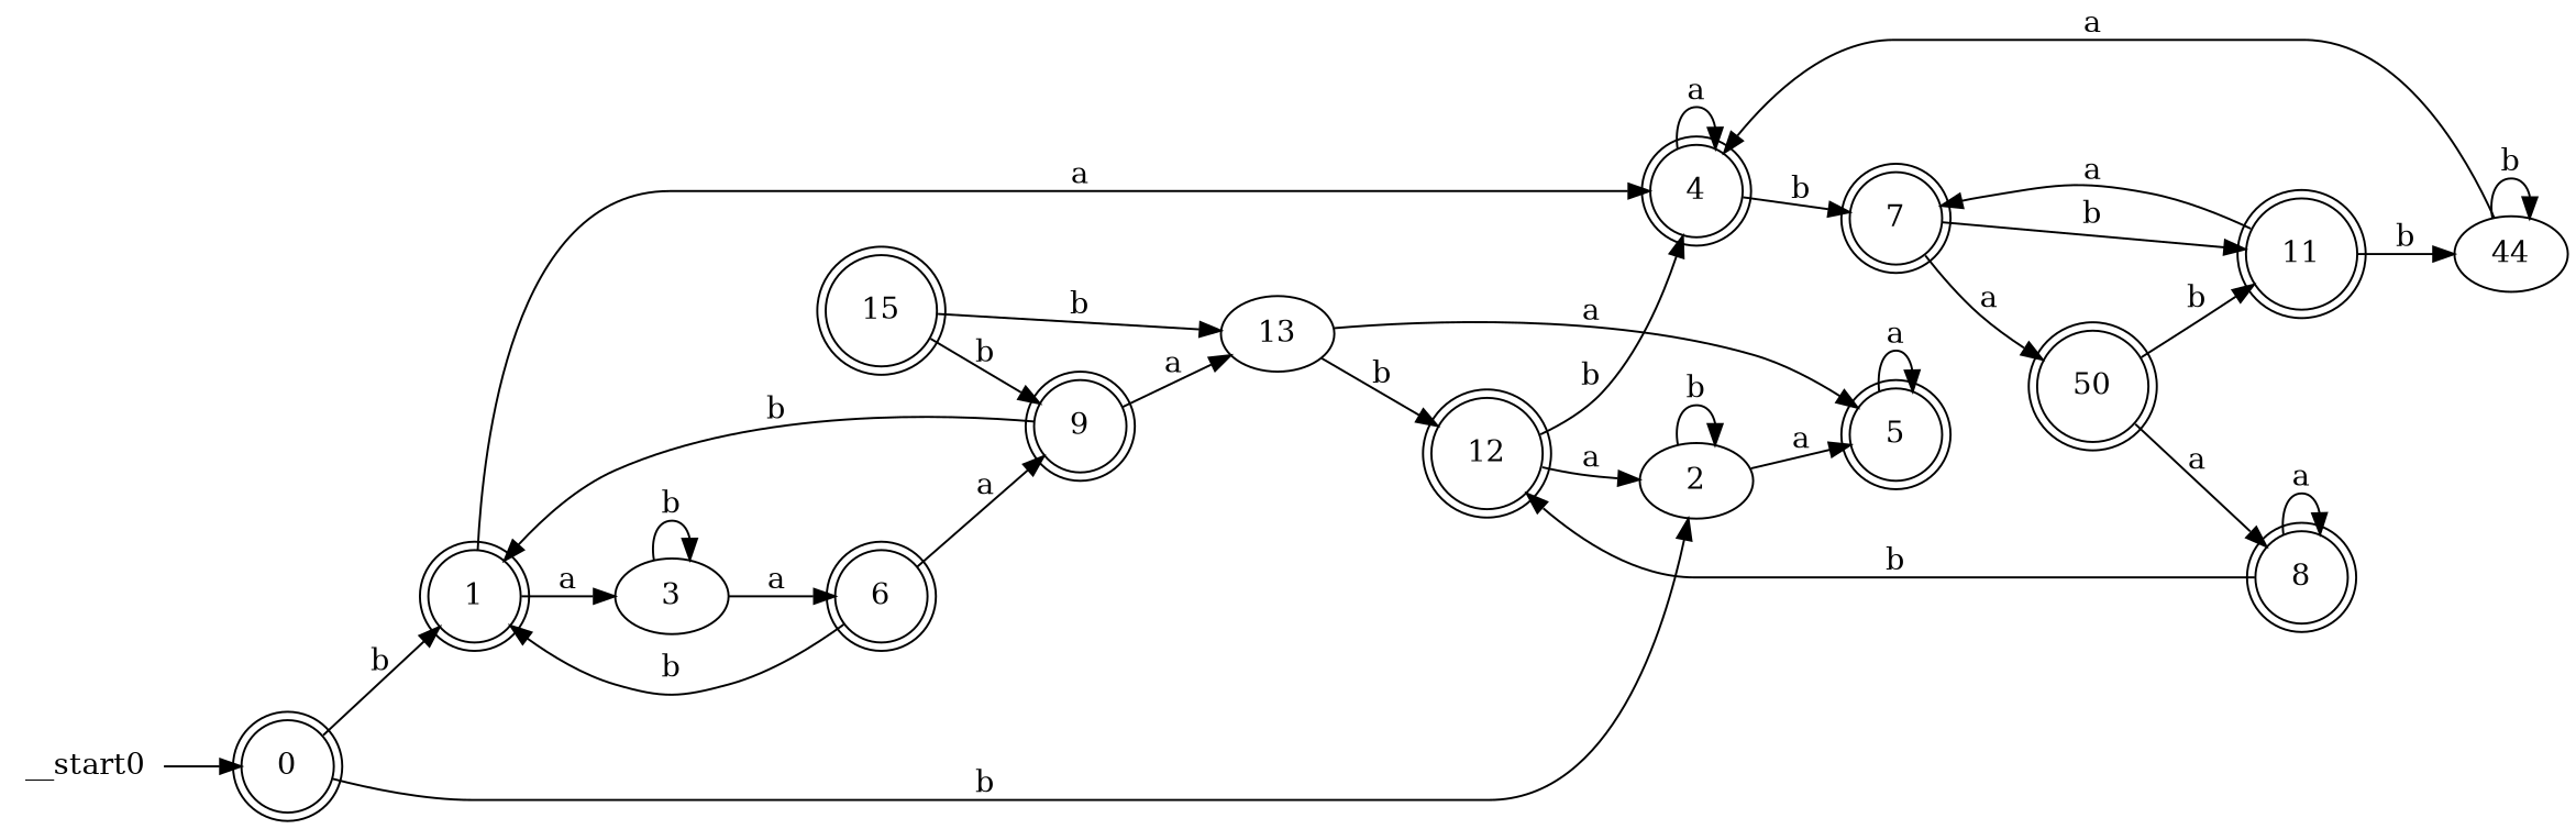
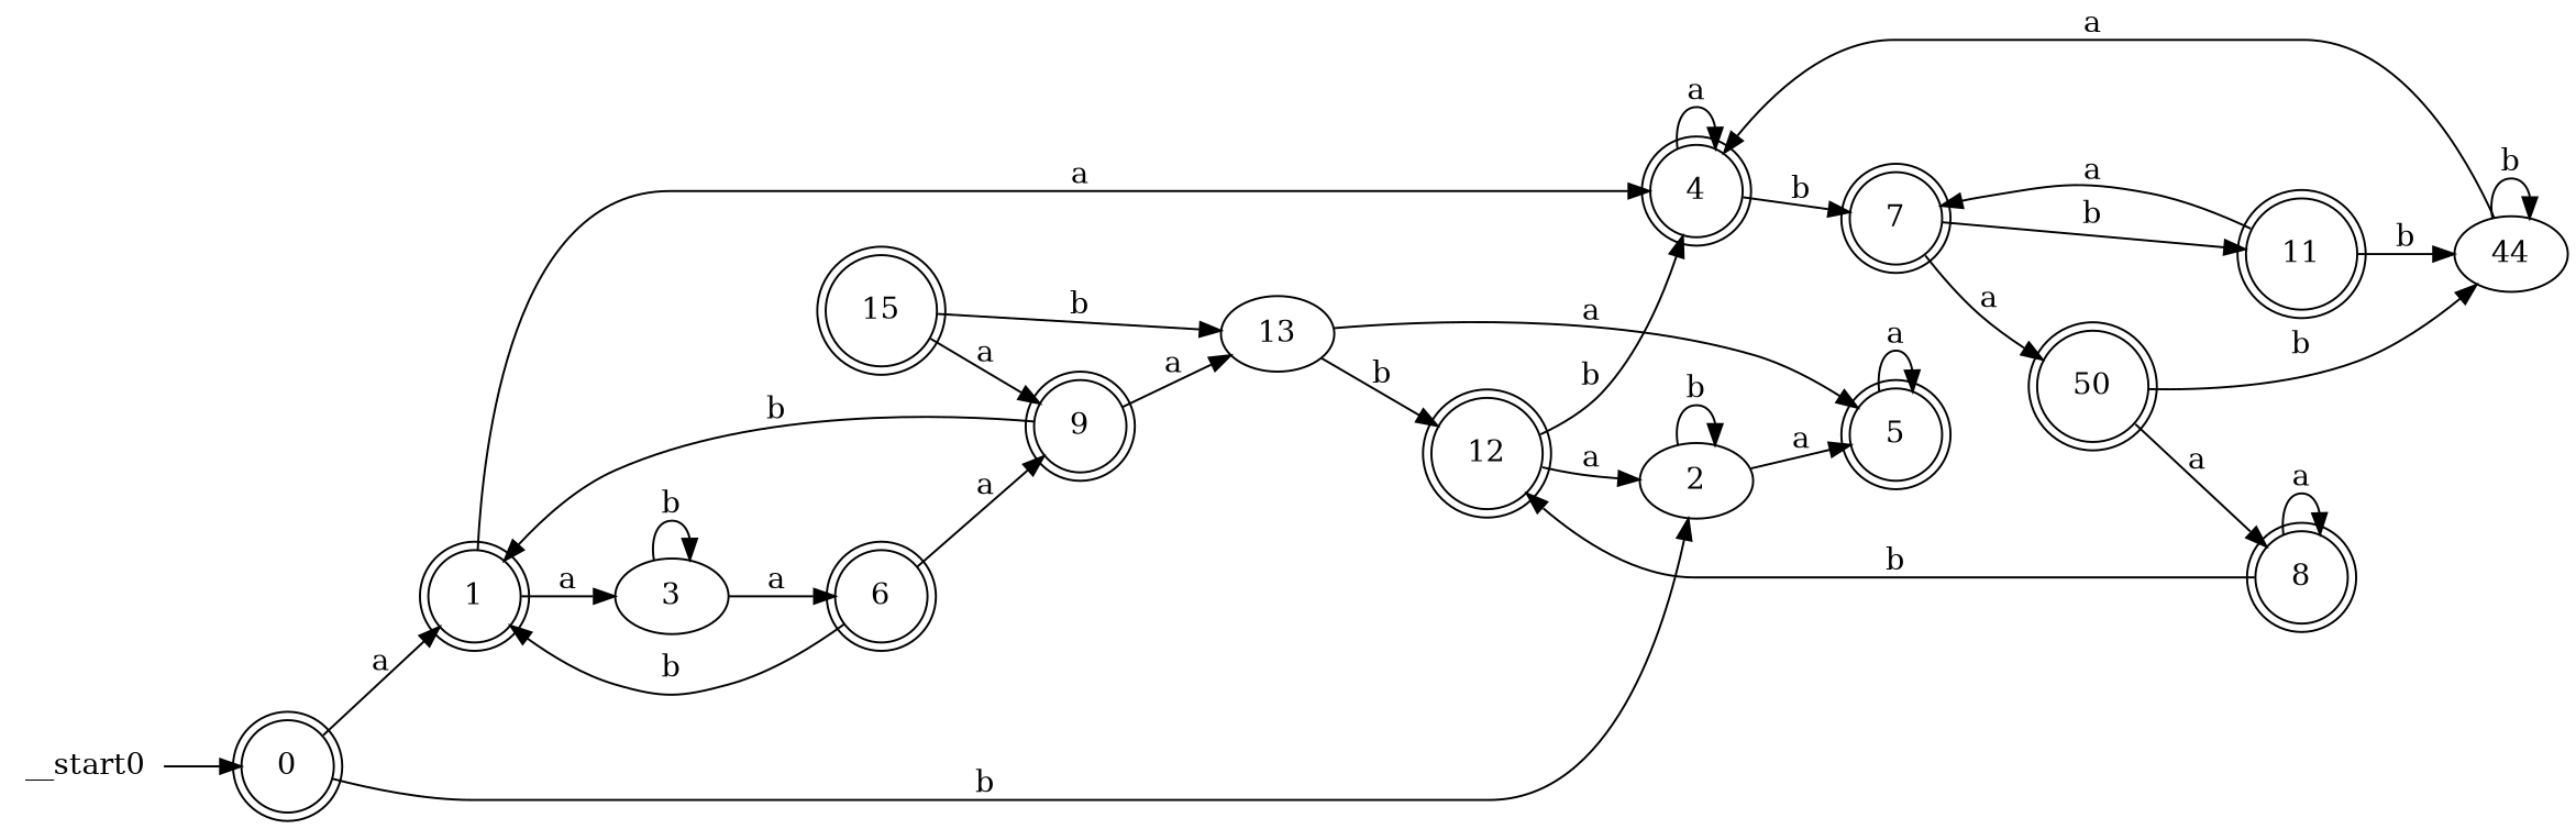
  digraph {
    rankdir=LR
    node [shape=doublecircle]
    __start0 [shape=none]
    0
    1
    2 [shape=""]
    3 [shape=""]
    4
    5
    6
    7
    9
    n11 [label=50]
    11
    8
    12
    13 [shape=""]
    n16 [label=44 shape=""]
    15
    __start0 -> 0
-   0 -> 1 [label=b]
+   0 -> 1 [label=a]
    0 -> 2 [label=b]
    1 -> 3 [label=a]
    1 -> 4 [label=a]
    2 -> 2 [label=b]
    2 -> 5 [label=a]
    3 -> 3 [label=b]
    3 -> 6 [label=a]
    4 -> 4 [label=a]
    4 -> 7 [label=b]
    5 -> 5 [label=a]
    6 -> 1 [label=b]
    6 -> 9 [label=a]
    7 -> n11 [label=a]
    7 -> 11 [label=b]
    9 -> 1 [label=b]
    9 -> 13 [label=a]
    n11 -> 8 [label=a]
-   n11 -> 11 [label=b]
+   n11 -> n16 [label=b]
    11 -> 7 [label=a]
    11 -> n16 [label=b]
    8 -> 8 [label=a]
    8 -> 12 [label=b]
    12 -> 2 [label=a]
    12 -> 4 [label=b]
    13 -> 5 [label=a]
    13 -> 12 [label=b]
    n16 -> 4 [label=a]
    n16 -> n16 [label=b]
-   15 -> 9 [label=b]
+   15 -> 9 [label=a]
    15 -> 13 [label=b]
  }
